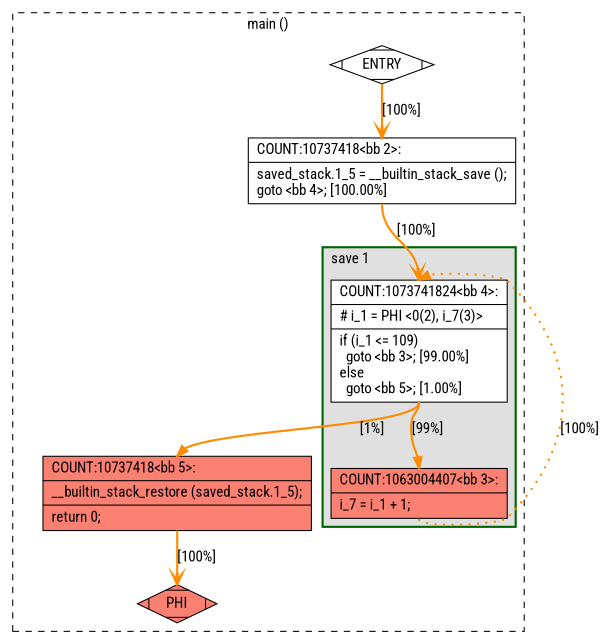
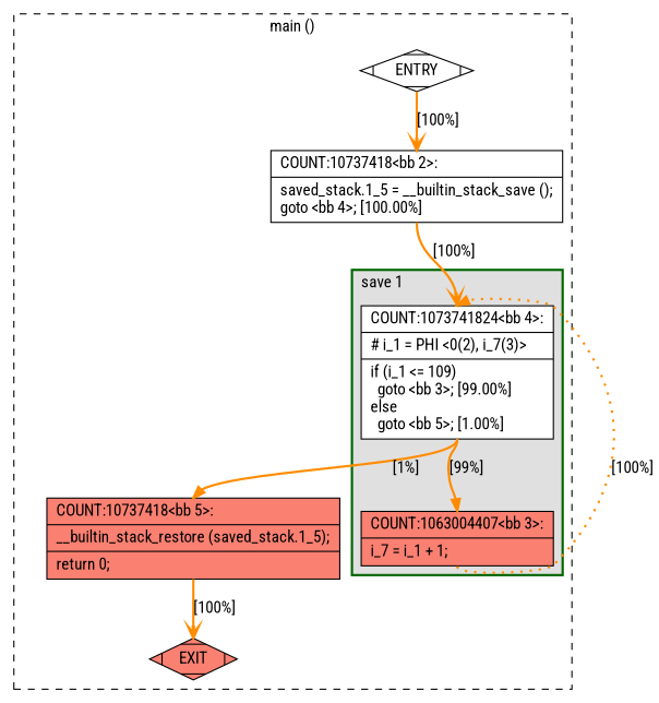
  digraph {
    fontname="Roboto Condensed"
    node [fillcolor=white fontname="Roboto Condensed" shape=record style=filled]
    edge [arrowhead=normal color=darkorange constraint=true fontname="Roboto Condensed" headport=n style="solid,bold" tailport=s weight=10]
    n1 [label="{COUNT:1073741824\<bb\ 4\>:\l|#\ i_1\ =\ PHI\ \<0(2),\ i_7(3)\>\l|if\ (i_1\ \<=\ 109)\l\ \ goto\ \<bb\ 3\>;\ [99.00%]\lelse\l\ \ goto\ \<bb\ 5\>;\ [1.00%]\l}"]
    n2 [fillcolor=salmon label="{COUNT:1063004407\<bb\ 3\>:\l|i_7\ =\ i_1\ +\ 1;\l}"]
    n3 [fillcolor=salmon label="{COUNT:10737418\<bb\ 5\>:\l|__builtin_stack_restore\ (saved_stack.1_5);\l|return\ 0;\l}"]
    n4 [label=ENTRY shape=Mdiamond]
-   n5 [fillcolor=salmon label=PHI shape=Mdiamond]
+   n5 [fillcolor=salmon label=EXIT shape=Mdiamond]
    n6 [label="{COUNT:10737418\<bb\ 2\>:\l|saved_stack.1_5\ =\ __builtin_stack_save\ ();\lgoto\ \<bb\ 4\>;\ [100.00%]\l}"]
    subgraph cluster_1 {
      color=black
      label="main ()"
      style=dashed
      n3
      n4
      n5
      n6
      subgraph cluster_2 {
        color=darkgreen
        fillcolor=grey88
        label="save 1"
        labeljust=l
        penwidth=2
        style=filled
        n1
        n2
      }
    }
    n1 -> n2 [label="[99%]"]
    n1 -> n3 [label="[1%]"]
    n2 -> n1 [constraint=false label="[100%]" style="dotted,bold"]
    n3 -> n5 [arrowhead=vee label="[100%]"]
    n4 -> n5 [style=invis arrowhead="" color="" weight=""]
    n4 -> n6 [arrowhead=vee label="[100%]" weight=100]
    n6 -> n1 [arrowhead=vee label="[100%]" weight=100]
  }
